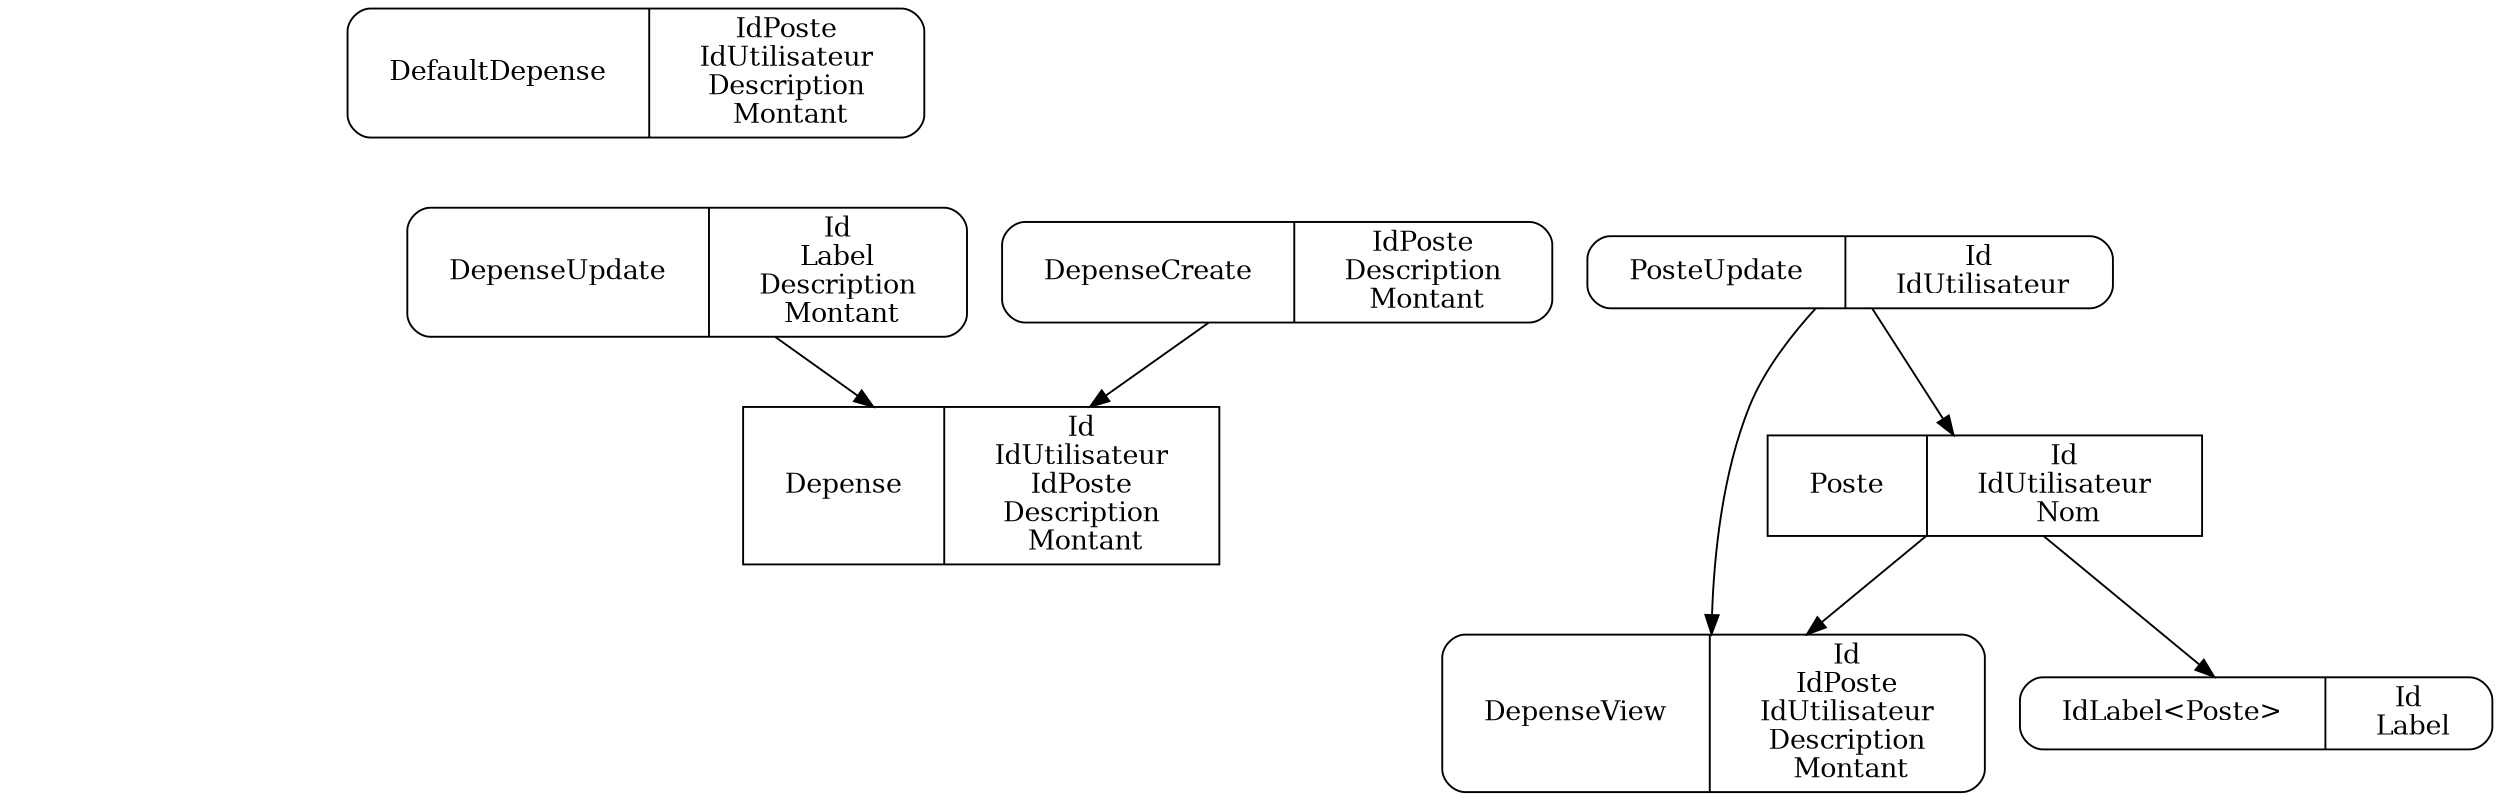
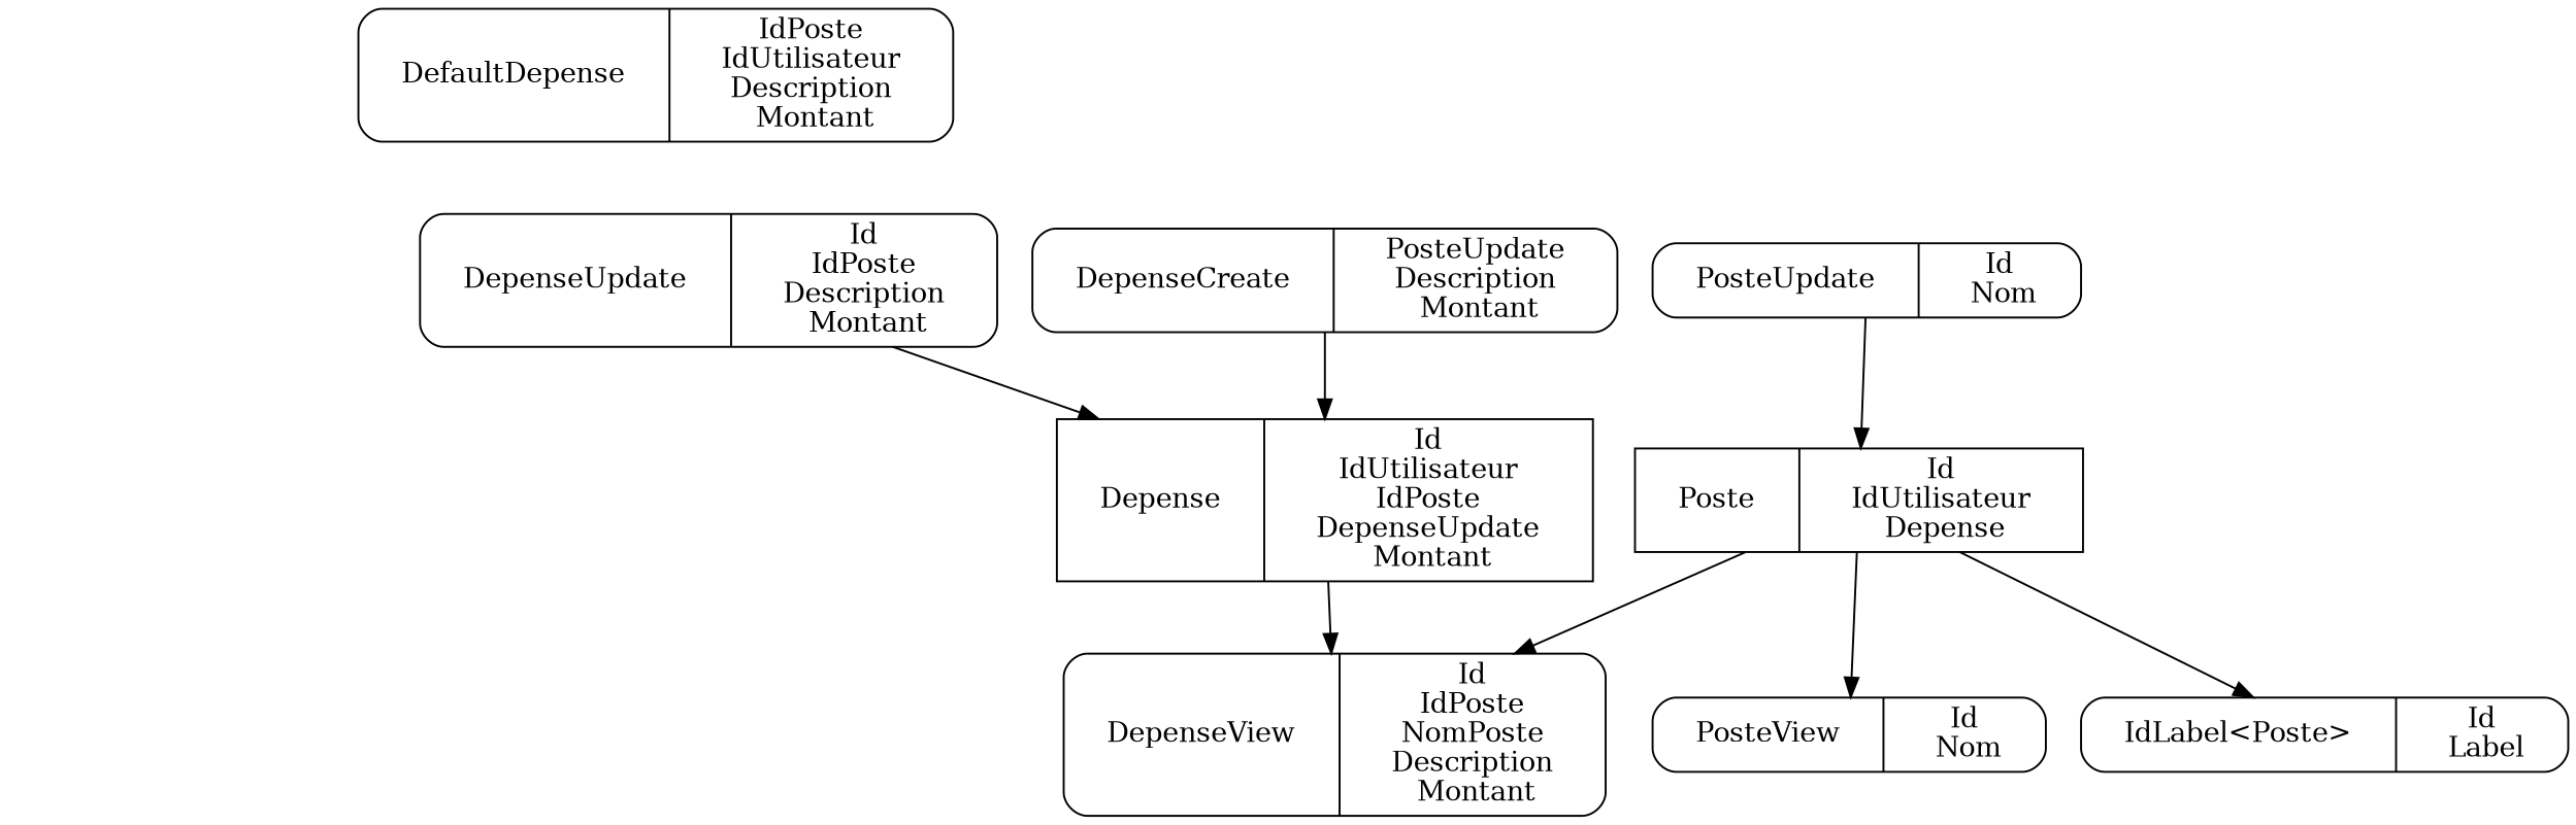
  digraph {
    rankdir=TB
    node [margin="0.30,0.055" shape=Mrecord]
    rank_ecritures [style=invis shape=""]
    rank_entites [shape=record style=invis]
    rank_entitesView [style=invis]
    rank_others [style=invis]
-   n5 [label="{{DepenseUpdate | Id \n Label \n Description \n Montant}}"]
-   n6 [label="{{DepenseCreate | IdPoste \n Description \n Montant}}"]
-   n7 [label="{{PosteUpdate | Id \n IdUtilisateur}}"]
-   n8 [label="{{Depense | Id \n IdUtilisateur \n IdPoste \n Description \n Montant}}" shape=record]
-   n9 [label="{{Poste | Id \n IdUtilisateur \n Nom}}" shape=record]
-   n10 [label="{{DepenseView | Id \n IdPoste \n IdUtilisateur \n Description \n Montant}}"]
+   n5 [label="{{DepenseUpdate | Id \n IdPoste \n Description \n Montant}}"]
+   n6 [label="{{DepenseCreate | PosteUpdate \n Description \n Montant}}"]
+   n7 [label="{{PosteUpdate | Id \n Nom}}"]
+   n8 [label="{{Depense | Id \n IdUtilisateur \n IdPoste \n DepenseUpdate \n Montant}}" shape=record]
+   n9 [label="{{Poste | Id \n IdUtilisateur \n Depense}}" shape=record]
+   n10 [label="{{DepenseView | Id \n IdPoste \n NomPoste \n Description \n Montant}}"]
+   n11 [label="{{PosteView | Id \n Nom}}"]
    n12 [label="{{IdLabel\<Poste\> | Id \n Label}}"]
    n13 [label="{{DefaultDepense | IdPoste \n IdUtilisateur \n Description \n Montant}}"]
    subgraph sub_1 {
      rank_ecritures
      rank_entites
      rank_entitesView
      rank_others
    }
    subgraph sub_2 {
      rank=same
      rank_ecritures
      n5
      n6
      n7
    }
    subgraph sub_3 {
      rank=same
      rank_entites
      n8
      n9
    }
    subgraph sub_4 {
      rank=same
      rank_entitesView
      n10
+     n11
      n12
    }
    subgraph sub_5 {
      rank=same
      rank_others
      n13
    }
    rank_ecritures -> rank_entites [style=invis]
    rank_entites -> rank_entitesView [style=invis]
    rank_others -> rank_ecritures [style=invis]
    n5 -> n8
    n6 -> n8
    n7 -> n9
-   n7 -> n10
+   n8 -> n10
    n9 -> n10
+   n9 -> n11
    n9 -> n12
  }
